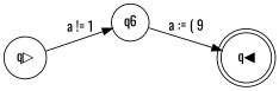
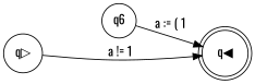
  digraph {
    fontname=Oswald
    rankdir=LR
    node [fontname=Oswald shape=circle]
    edge [fontname=Oswald]
    n1 [label=q6]
    "q▷"
    "q◀" [shape=doublecircle]
-   n1 -> "q◀" [label=" a := ( 9"]
-   "q▷" -> n1 [label=" a != 1"]
+   n1 -> "q◀" [label=" a := ( 1"]
+   "q▷" -> "q◀" [label=" a != 1"]
  }
